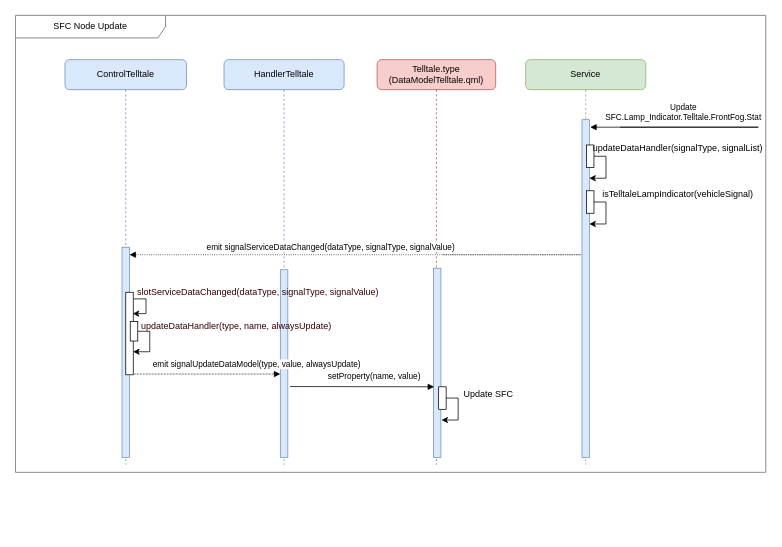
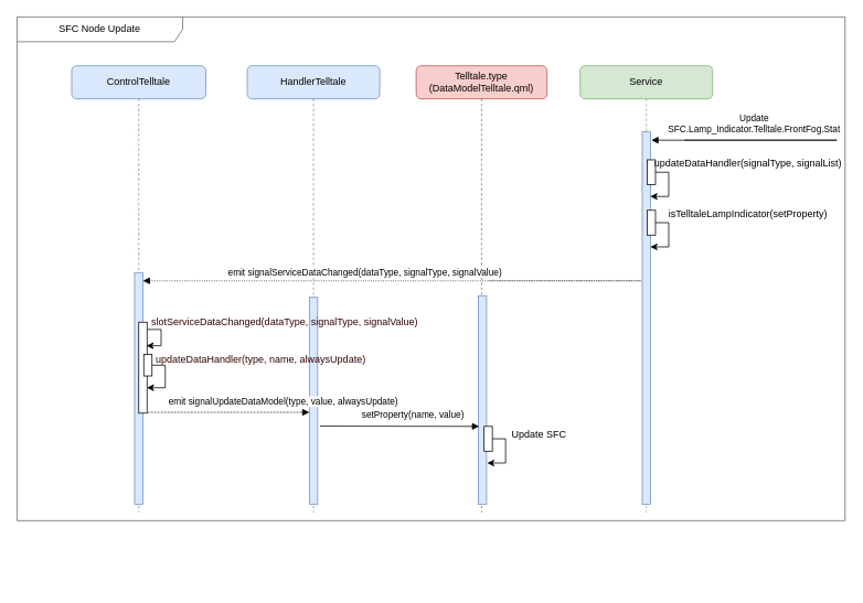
  <mxCell id="0" />
  <mxCell id="1" parent="0" />
  <mxCell id="2" value="SFC Node Update" style="shape=umlFrame;whiteSpace=wrap;html=1;width=200;height=30;strokeColor=#666666;fontFamily=Helvetica;" parent="1" vertex="1"><mxGeometry x="20" y="20" width="1000" height="609" as="geometry" /></mxCell>
  <mxCell id="3" value="ControlTelltale" style="shape=umlLifeline;perimeter=lifelinePerimeter;whiteSpace=wrap;html=1;container=1;collapsible=0;recursiveResize=0;outlineConnect=0;rounded=1;shadow=0;comic=0;labelBackgroundColor=none;strokeWidth=1;fontFamily=Helvetica;fontSize=12;align=center;fillColor=#dae8fc;strokeColor=#6c8ebf;" parent="1" vertex="1"><mxGeometry x="86" y="79" width="162" height="540" as="geometry" /></mxCell>
  <mxCell id="4" value="" style="html=1;points=[];perimeter=orthogonalPerimeter;rounded=0;shadow=0;comic=0;labelBackgroundColor=none;strokeWidth=1;fontFamily=Helvetica;fontSize=12;align=center;fillColor=#dae8fc;strokeColor=#6c8ebf;" parent="3" vertex="1"><mxGeometry x="76" y="250" width="10" height="280" as="geometry" /></mxCell>
  <mxCell id="5" value="HandlerTelltale" style="shape=umlLifeline;perimeter=lifelinePerimeter;whiteSpace=wrap;html=1;container=1;collapsible=0;recursiveResize=0;outlineConnect=0;rounded=1;shadow=0;comic=0;labelBackgroundColor=none;strokeWidth=1;fontFamily=Helvetica;fontSize=12;align=center;fillColor=#dae8fc;strokeColor=#6c8ebf;" parent="1" vertex="1"><mxGeometry x="298" y="79" width="160" height="540" as="geometry" /></mxCell>
  <mxCell id="6" value="" style="html=1;points=[];perimeter=orthogonalPerimeter;rounded=0;shadow=0;comic=0;labelBackgroundColor=none;strokeWidth=1;fontFamily=Helvetica;fontSize=12;align=center;fillColor=#dae8fc;strokeColor=#6c8ebf;" parent="5" vertex="1"><mxGeometry x="75" y="280" width="10" height="250" as="geometry" /></mxCell>
  <mxCell id="7" value="Telltale.type&lt;br&gt;(DataModelTelltale.qml)" style="shape=umlLifeline;perimeter=lifelinePerimeter;whiteSpace=wrap;html=1;container=1;collapsible=0;recursiveResize=0;outlineConnect=0;rounded=1;shadow=0;comic=0;labelBackgroundColor=none;strokeWidth=1;fontFamily=Helvetica;fontSize=12;align=center;fillColor=#f8cecc;strokeColor=#b85450;" parent="1" vertex="1"><mxGeometry x="502" y="79" width="158" height="540" as="geometry" /></mxCell>
  <mxCell id="8" value="" style="html=1;points=[];perimeter=orthogonalPerimeter;rounded=0;shadow=0;comic=0;labelBackgroundColor=none;strokeWidth=1;fontFamily=Helvetica;fontSize=12;align=center;fillColor=#dae8fc;strokeColor=#6c8ebf;" parent="7" vertex="1"><mxGeometry x="75" y="278" width="10" height="252" as="geometry" /></mxCell>
  <mxCell id="9" value="emit signalServiceDataChanged(dataType, signalType, signalValue)" style="edgeStyle=none;rounded=0;orthogonalLoop=1;jettySize=auto;html=1;endArrow=block;endFill=1;endSize=6;textDirection=ltr;dashed=1;dashPattern=1 2;" edge="1" parent="7" target="4"><mxGeometry x="0.317" y="-10" relative="1" as="geometry"><mxPoint as="offset" /><mxPoint x="88" y="260" as="sourcePoint" /><mxPoint x="48" y="260" as="targetPoint" /><Array as="points"><mxPoint x="272" y="260" /></Array></mxGeometry></mxCell>
  <mxCell id="10" value="Service" style="shape=umlLifeline;perimeter=lifelinePerimeter;whiteSpace=wrap;html=1;container=1;collapsible=0;recursiveResize=0;outlineConnect=0;rounded=1;shadow=0;comic=0;labelBackgroundColor=none;strokeWidth=1;fontFamily=Helvetica;fontSize=12;align=center;fillColor=#d5e8d4;strokeColor=#82b366;" parent="1" vertex="1"><mxGeometry x="700" y="79" width="160" height="540" as="geometry" /></mxCell>
  <mxCell id="11" value="" style="html=1;points=[];perimeter=orthogonalPerimeter;rounded=0;shadow=0;comic=0;labelBackgroundColor=none;strokeWidth=1;fontFamily=Helvetica;fontSize=12;align=center;fillColor=#dae8fc;strokeColor=#6c8ebf;" parent="10" vertex="1"><mxGeometry x="75" y="80" width="10" height="450" as="geometry" /></mxCell>
  <mxCell id="12" value="" style="rounded=0;whiteSpace=wrap;html=1;" parent="10" vertex="1"><mxGeometry x="81" y="113.72" width="10" height="30" as="geometry" /></mxCell>
  <mxCell id="13" value="" style="edgeStyle=elbowEdgeStyle;rounded=0;orthogonalLoop=1;jettySize=auto;html=1;fontSize=10;exitX=1;exitY=0.5;exitDx=0;exitDy=0;entryX=0.88;entryY=0.978;entryDx=0;entryDy=0;entryPerimeter=0;" parent="10" source="12" edge="1"><mxGeometry x="-0.432" y="-50" relative="1" as="geometry"><Array as="points"><mxPoint x="107" y="219.72" /><mxPoint x="305" y="305.72" /></Array><mxPoint x="100" y="5" as="offset" /><mxPoint x="897.0" y="20449.72" as="sourcePoint" /><mxPoint x="84.8" y="158.0" as="targetPoint" /></mxGeometry></mxCell>
  <mxCell id="14" value="updateDataHandler(signalType, signalList)" style="text;html=1;strokeColor=none;fillColor=none;align=center;verticalAlign=middle;whiteSpace=wrap;rounded=0;" parent="10" vertex="1"><mxGeometry x="86" y="108" width="234" height="20" as="geometry" /></mxCell>
  <mxCell id="15" value="Update&lt;br&gt;SFC.Lamp_Indicator.Telltale.FrontFog.Stat" style="edgeStyle=none;rounded=0;orthogonalLoop=1;jettySize=auto;html=1;endArrow=block;endFill=1;endSize=6;textDirection=ltr;" edge="1" parent="10"><mxGeometry x="0.392" y="-20" relative="1" as="geometry"><mxPoint as="offset" /><mxPoint x="126" y="90" as="sourcePoint" /><mxPoint x="86" y="90" as="targetPoint" /><Array as="points"><mxPoint x="310" y="90" /></Array></mxGeometry></mxCell>
  <mxCell id="16" value="" style="rounded=0;whiteSpace=wrap;html=1;" vertex="1" parent="10"><mxGeometry x="81" y="174.72" width="10" height="30" as="geometry" /></mxCell>
  <mxCell id="17" value="" style="edgeStyle=elbowEdgeStyle;rounded=0;orthogonalLoop=1;jettySize=auto;html=1;fontSize=10;exitX=1;exitY=0.5;exitDx=0;exitDy=0;entryX=0.88;entryY=0.978;entryDx=0;entryDy=0;entryPerimeter=0;" edge="1" parent="10" source="16"><mxGeometry x="-0.432" y="-50" relative="1" as="geometry"><Array as="points"><mxPoint x="107" y="280.72" /><mxPoint x="305" y="366.72" /></Array><mxPoint x="100" y="5" as="offset" /><mxPoint x="597.0" y="25540.72" as="sourcePoint" /><mxPoint x="84.8" y="219" as="targetPoint" /></mxGeometry></mxCell>
- <mxCell id="18" value="isTelltaleLampIndicator(vehicleSignal)" style="text;html=1;strokeColor=none;fillColor=none;align=center;verticalAlign=middle;whiteSpace=wrap;rounded=0;" vertex="1" parent="10"><mxGeometry x="86" y="169" width="234" height="20" as="geometry" /></mxCell>
+ <mxCell id="18" value="isTelltaleLampIndicator(setProperty)" style="text;html=1;strokeColor=none;fillColor=none;align=center;verticalAlign=middle;whiteSpace=wrap;rounded=0;" vertex="1" parent="10"><mxGeometry x="86" y="169" width="234" height="20" as="geometry" /></mxCell>
  <mxCell id="19" value="" style="rounded=0;whiteSpace=wrap;html=1;" parent="1" vertex="1"><mxGeometry x="167" y="389" width="10" height="110" as="geometry" /></mxCell>
  <mxCell id="20" value="" style="edgeStyle=elbowEdgeStyle;rounded=0;orthogonalLoop=1;jettySize=auto;html=1;fontSize=10;exitX=0.004;exitY=0.74;exitDx=0;exitDy=0;exitPerimeter=0;entryX=0.932;entryY=0.259;entryDx=0;entryDy=0;entryPerimeter=0;" parent="1" target="19" edge="1"><mxGeometry x="-0.432" y="-50" relative="1" as="geometry"><Array as="points"><mxPoint x="194" y="408" /><mxPoint x="384" y="575" /></Array><mxPoint x="100" y="5" as="offset" /><mxPoint x="177.556" y="397.8" as="sourcePoint" /><mxPoint x="718" y="5448" as="targetPoint" /></mxGeometry></mxCell>
  <mxCell id="21" value="" style="rounded=0;whiteSpace=wrap;html=1;" parent="1" vertex="1"><mxGeometry x="173" y="428" width="10" height="26" as="geometry" /></mxCell>
  <mxCell id="22" value="" style="edgeStyle=elbowEdgeStyle;rounded=0;orthogonalLoop=1;jettySize=auto;html=1;fontSize=10;exitX=1;exitY=0.5;exitDx=0;exitDy=0;entryX=0.88;entryY=0.978;entryDx=0;entryDy=0;entryPerimeter=0;" parent="1" source="21" edge="1"><mxGeometry x="-0.432" y="-50" relative="1" as="geometry"><Array as="points"><mxPoint x="199" y="530" /><mxPoint x="397" y="616" /></Array><mxPoint x="100" y="5" as="offset" /><mxPoint x="1727" y="15730" as="sourcePoint" /><mxPoint x="176.8" y="468.28" as="targetPoint" /></mxGeometry></mxCell>
  <mxCell id="23" value="" style="rounded=0;whiteSpace=wrap;html=1;" parent="1" vertex="1"><mxGeometry x="584" y="515" width="10" height="30" as="geometry" /></mxCell>
  <mxCell id="24" value="" style="edgeStyle=elbowEdgeStyle;rounded=0;orthogonalLoop=1;jettySize=auto;html=1;fontSize=10;exitX=1;exitY=0.5;exitDx=0;exitDy=0;entryX=0.88;entryY=0.978;entryDx=0;entryDy=0;entryPerimeter=0;" parent="1" source="23" edge="1"><mxGeometry x="-0.432" y="-50" relative="1" as="geometry"><Array as="points"><mxPoint x="610" y="621" /><mxPoint x="808" y="707" /></Array><mxPoint x="100" y="5" as="offset" /><mxPoint x="1400" y="20851" as="sourcePoint" /><mxPoint x="587.8" y="559.28" as="targetPoint" /></mxGeometry></mxCell>
  <mxCell id="25" value="emit&amp;nbsp;signalUpdateDataModel(type, value, alwaysUpdate)&amp;nbsp;" style="edgeStyle=none;rounded=0;orthogonalLoop=1;jettySize=auto;html=1;endArrow=block;endFill=1;endSize=6;dashed=1;dashPattern=1 1;" parent="1" edge="1"><mxGeometry x="0.692" y="13" relative="1" as="geometry"><mxPoint as="offset" /><mxPoint x="178" y="498" as="sourcePoint" /><mxPoint x="373" y="498" as="targetPoint" /><Array as="points"><mxPoint x="318.19" y="498" /></Array></mxGeometry></mxCell>
  <mxCell id="26" value="setProperty(name, value)" style="edgeStyle=none;rounded=0;orthogonalLoop=1;jettySize=auto;html=1;endArrow=block;endFill=1;endSize=6;exitX=1.283;exitY=0.189;exitDx=0;exitDy=0;exitPerimeter=0;" parent="1" edge="1"><mxGeometry x="0.165" y="14" relative="1" as="geometry"><mxPoint as="offset" /><mxPoint x="385.83" y="514.64" as="sourcePoint" /><mxPoint x="578" y="515" as="targetPoint" /><Array as="points" /></mxGeometry></mxCell>
  <mxCell id="27" value="Update SFC" style="text;html=1;strokeColor=none;fillColor=none;align=center;verticalAlign=middle;whiteSpace=wrap;rounded=0;" parent="1" vertex="1"><mxGeometry x="581" y="515" width="139" height="20" as="geometry" /></mxCell>
  <mxCell id="28" value="&lt;span&gt;updateDataHandler(type, name, alwaysUpdate)&lt;/span&gt;" style="text;html=1;strokeColor=none;fillColor=none;align=center;verticalAlign=middle;whiteSpace=wrap;rounded=0;fontColor=#330000;fontStyle=0" vertex="1" parent="1"><mxGeometry x="161" y="425" width="307" height="20" as="geometry" /></mxCell>
  <mxCell id="29" value="slotServiceDataChanged(dataType, signalType, signalValue)" style="text;html=1;strokeColor=none;fillColor=none;align=center;verticalAlign=middle;whiteSpace=wrap;rounded=0;fontColor=#330000;fontStyle=0" vertex="1" parent="1"><mxGeometry x="150" y="379" width="387" height="20" as="geometry" /></mxCell>
